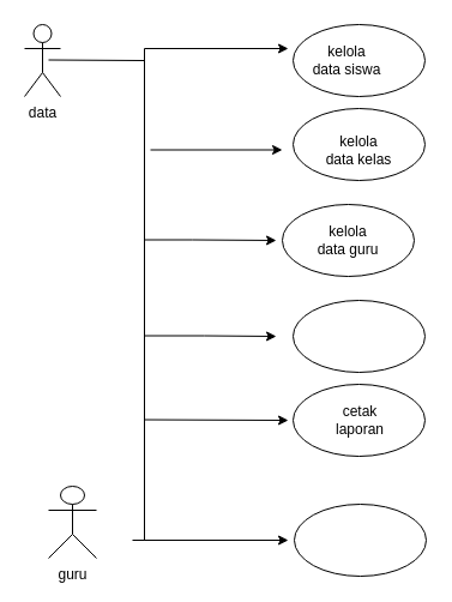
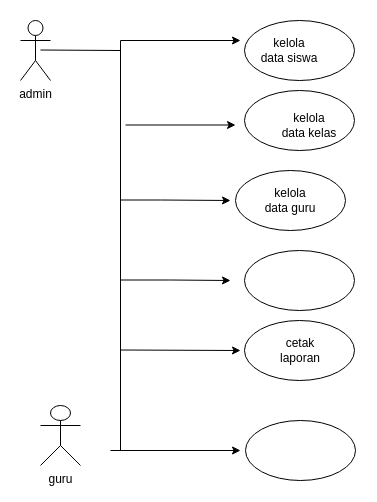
  <mxCell id="0" />
  <mxCell id="1" parent="0" />
  <mxCell id="2" value="" style="ellipse;whiteSpace=wrap;html=1;" vertex="1" parent="1"><mxGeometry x="244" y="20" width="110" height="60" as="geometry" /></mxCell>
  <mxCell id="3" value="kelola data siswa" style="text;html=1;align=center;verticalAlign=middle;whiteSpace=wrap;rounded=0;" vertex="1" parent="1"><mxGeometry x="259" y="35" width="60" height="30" as="geometry" /></mxCell>
  <mxCell id="4" value="" style="ellipse;whiteSpace=wrap;html=1;" vertex="1" parent="1"><mxGeometry x="244" y="90" width="110" height="60" as="geometry" /></mxCell>
- <mxCell id="5" value="kelola data kelas" style="text;html=1;align=center;verticalAlign=middle;whiteSpace=wrap;rounded=0;" vertex="1" parent="1"><mxGeometry x="269" y="110" width="60" height="30" as="geometry" /></mxCell>
+ <mxCell id="5" value="kelola data kelas" style="text;html=1;align=center;verticalAlign=middle;whiteSpace=wrap;rounded=0;" vertex="1" parent="1"><mxGeometry x="279" y="110" width="60" height="30" as="geometry" /></mxCell>
  <mxCell id="6" value="" style="ellipse;whiteSpace=wrap;html=1;" vertex="1" parent="1"><mxGeometry x="235" y="170" width="110" height="60" as="geometry" /></mxCell>
  <mxCell id="7" value="kelola data guru" style="text;html=1;align=center;verticalAlign=middle;whiteSpace=wrap;rounded=0;" vertex="1" parent="1"><mxGeometry x="260" y="185" width="60" height="30" as="geometry" /></mxCell>
  <mxCell id="8" value="" style="ellipse;whiteSpace=wrap;html=1;" vertex="1" parent="1"><mxGeometry x="244" y="250" width="110" height="60" as="geometry" /></mxCell>
  <mxCell id="9" value="" style="ellipse;whiteSpace=wrap;html=1;" vertex="1" parent="1"><mxGeometry x="244" y="320" width="110" height="60" as="geometry" /></mxCell>
  <mxCell id="10" value="cetak laporan" style="text;html=1;align=center;verticalAlign=middle;whiteSpace=wrap;rounded=0;" vertex="1" parent="1"><mxGeometry x="270" y="335" width="60" height="30" as="geometry" /></mxCell>
  <mxCell id="11" value="" style="ellipse;whiteSpace=wrap;html=1;" vertex="1" parent="1"><mxGeometry x="245" y="420" width="110" height="60" as="geometry" /></mxCell>
  <mxCell id="12" value="guru" style="shape=umlActor;verticalLabelPosition=bottom;verticalAlign=top;html=1;outlineConnect=0;" vertex="1" parent="1"><mxGeometry x="40" y="405" width="40" height="60" as="geometry" /></mxCell>
  <mxCell id="13" value="" style="endArrow=classic;html=1;rounded=0;" edge="1" parent="1"><mxGeometry width="50" height="50" relative="1" as="geometry"><mxPoint x="110" y="450" as="sourcePoint" /><mxPoint x="240" y="450" as="targetPoint" /></mxGeometry></mxCell>
- <mxCell id="14" value="data" style="shape=umlActor;verticalLabelPosition=bottom;verticalAlign=top;html=1;outlineConnect=0;" vertex="1" parent="1"><mxGeometry x="20" y="20" width="30" height="60" as="geometry" /></mxCell>
+ <mxCell id="14" value="admin" style="shape=umlActor;verticalLabelPosition=bottom;verticalAlign=top;html=1;outlineConnect=0;" vertex="1" parent="1"><mxGeometry x="20" y="20" width="30" height="60" as="geometry" /></mxCell>
  <mxCell id="15" value="" style="endArrow=none;html=1;rounded=0;" edge="1" parent="1"><mxGeometry width="50" height="50" relative="1" as="geometry"><mxPoint x="120" y="450" as="sourcePoint" /><mxPoint x="120" y="40" as="targetPoint" /></mxGeometry></mxCell>
  <mxCell id="16" value="" style="endArrow=classic;html=1;rounded=0;" edge="1" parent="1"><mxGeometry width="50" height="50" relative="1" as="geometry"><mxPoint x="120" y="40" as="sourcePoint" /><mxPoint x="240" y="40" as="targetPoint" /></mxGeometry></mxCell>
  <mxCell id="17" value="" style="endArrow=classic;html=1;rounded=0;" edge="1" parent="1"><mxGeometry width="50" height="50" relative="1" as="geometry"><mxPoint x="125" y="124.5" as="sourcePoint" /><mxPoint x="235" y="124.5" as="targetPoint" /></mxGeometry></mxCell>
  <mxCell id="18" value="" style="endArrow=classic;html=1;rounded=0;" edge="1" parent="1"><mxGeometry width="50" height="50" relative="1" as="geometry"><mxPoint x="120" y="199.5" as="sourcePoint" /><mxPoint x="230" y="200" as="targetPoint" /><Array as="points"><mxPoint x="160" y="199.5" /></Array></mxGeometry></mxCell>
  <mxCell id="19" value="" style="endArrow=classic;html=1;rounded=0;" edge="1" parent="1"><mxGeometry width="50" height="50" relative="1" as="geometry"><mxPoint x="120" y="279.5" as="sourcePoint" /><mxPoint x="230" y="280" as="targetPoint" /><Array as="points"><mxPoint x="170" y="279.5" /></Array></mxGeometry></mxCell>
  <mxCell id="20" value="" style="endArrow=classic;html=1;rounded=0;" edge="1" parent="1"><mxGeometry width="50" height="50" relative="1" as="geometry"><mxPoint x="120" y="349.5" as="sourcePoint" /><mxPoint x="240" y="350" as="targetPoint" /></mxGeometry></mxCell>
  <mxCell id="21" value="" style="endArrow=none;html=1;rounded=0;" edge="1" parent="1"><mxGeometry width="50" height="50" relative="1" as="geometry"><mxPoint x="40" y="49.5" as="sourcePoint" /><mxPoint x="120" y="50" as="targetPoint" /></mxGeometry></mxCell>
